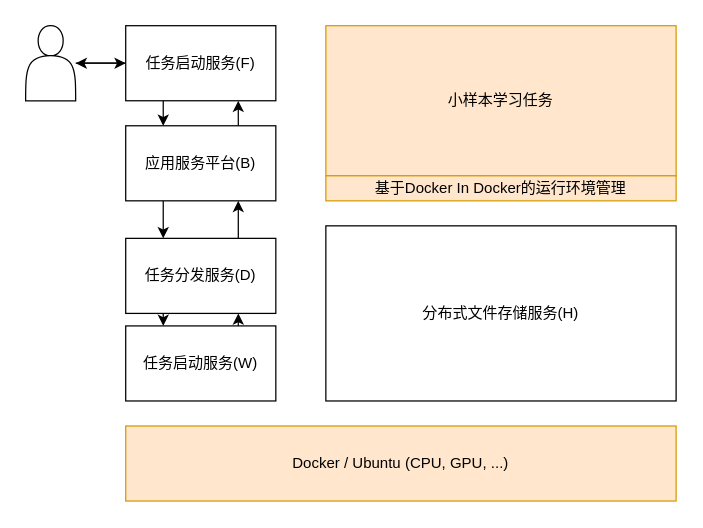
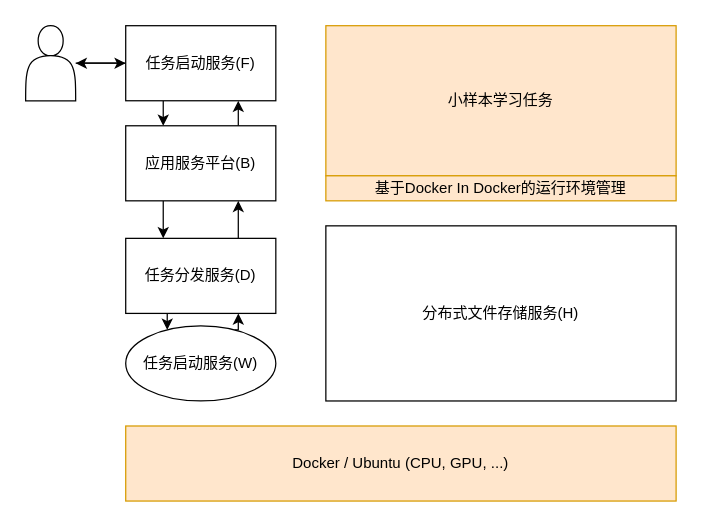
  <mxCell id="0" />
  <mxCell id="1" parent="0" />
  <mxCell id="2" value="" style="edgeStyle=orthogonalEdgeStyle;rounded=0;orthogonalLoop=1;jettySize=auto;html=1;" parent="1" source="3" target="6" edge="1"><mxGeometry relative="1" as="geometry" /></mxCell>
  <mxCell id="3" value="" style="shape=actor;whiteSpace=wrap;html=1;" parent="1" vertex="1"><mxGeometry x="20" y="20" width="40" height="60" as="geometry" /></mxCell>
  <mxCell id="4" style="edgeStyle=orthogonalEdgeStyle;rounded=0;orthogonalLoop=1;jettySize=auto;html=1;" parent="1" source="6" target="3" edge="1"><mxGeometry relative="1" as="geometry" /></mxCell>
  <mxCell id="5" style="edgeStyle=orthogonalEdgeStyle;rounded=0;orthogonalLoop=1;jettySize=auto;html=1;exitX=0.25;exitY=1;exitDx=0;exitDy=0;entryX=0.25;entryY=0;entryDx=0;entryDy=0;fontSize=12;" edge="1" parent="1" source="6" target="9"><mxGeometry relative="1" as="geometry" /></mxCell>
  <mxCell id="6" value="任务启动服务(F)" style="rounded=0;whiteSpace=wrap;html=1;" parent="1" vertex="1"><mxGeometry x="100" y="20" width="120" height="60" as="geometry" /></mxCell>
  <mxCell id="7" style="edgeStyle=orthogonalEdgeStyle;rounded=0;orthogonalLoop=1;jettySize=auto;html=1;exitX=0.75;exitY=0;exitDx=0;exitDy=0;entryX=0.75;entryY=1;entryDx=0;entryDy=0;fontSize=12;" edge="1" parent="1" source="9" target="6"><mxGeometry relative="1" as="geometry" /></mxCell>
  <mxCell id="8" style="edgeStyle=orthogonalEdgeStyle;rounded=0;orthogonalLoop=1;jettySize=auto;html=1;exitX=0.25;exitY=1;exitDx=0;exitDy=0;entryX=0.25;entryY=0;entryDx=0;entryDy=0;fontSize=12;" edge="1" parent="1" source="9" target="12"><mxGeometry relative="1" as="geometry" /></mxCell>
  <mxCell id="9" value="应用服务平台(B)" style="rounded=0;whiteSpace=wrap;html=1;" parent="1" vertex="1"><mxGeometry x="100" y="100" width="120" height="60" as="geometry" /></mxCell>
  <mxCell id="10" style="edgeStyle=orthogonalEdgeStyle;rounded=0;orthogonalLoop=1;jettySize=auto;html=1;exitX=0.75;exitY=0;exitDx=0;exitDy=0;entryX=0.75;entryY=1;entryDx=0;entryDy=0;fontSize=12;" edge="1" parent="1" source="12" target="9"><mxGeometry relative="1" as="geometry" /></mxCell>
  <mxCell id="11" style="edgeStyle=orthogonalEdgeStyle;rounded=0;orthogonalLoop=1;jettySize=auto;html=1;exitX=0.25;exitY=1;exitDx=0;exitDy=0;entryX=0.25;entryY=0;entryDx=0;entryDy=0;fontSize=12;" edge="1" parent="1" source="12" target="15"><mxGeometry relative="1" as="geometry" /></mxCell>
  <mxCell id="12" value="任务分发服务(D)" style="rounded=0;whiteSpace=wrap;html=1;" parent="1" vertex="1"><mxGeometry x="100" y="190" width="120" height="60" as="geometry" /></mxCell>
  <mxCell id="13" value="分布式文件存储服务(H)" style="rounded=0;whiteSpace=wrap;html=1;" parent="1" vertex="1"><mxGeometry x="260" y="180" width="280" height="140" as="geometry" /></mxCell>
  <mxCell id="14" style="edgeStyle=orthogonalEdgeStyle;rounded=0;orthogonalLoop=1;jettySize=auto;html=1;exitX=0.75;exitY=0;exitDx=0;exitDy=0;entryX=0.75;entryY=1;entryDx=0;entryDy=0;fontSize=12;" edge="1" parent="1" source="15" target="12"><mxGeometry relative="1" as="geometry" /></mxCell>
- <mxCell id="15" value="任务启动服务(W)" style="rounded=0;whiteSpace=wrap;html=1;" parent="1" vertex="1"><mxGeometry x="100" y="260" width="120" height="60" as="geometry" /></mxCell>
+ <mxCell id="15" value="任务启动服务(W)" style="ellipse;whiteSpace=wrap;html=1;" parent="1" vertex="1"><mxGeometry x="100" y="260" width="120" height="60" as="geometry" /></mxCell>
  <mxCell id="16" value="Docker / Ubuntu (CPU, GPU, ...)" style="rounded=0;whiteSpace=wrap;html=1;fillColor=#ffe6cc;strokeColor=#d79b00;" parent="1" vertex="1"><mxGeometry x="100" y="340" width="440" height="60" as="geometry" /></mxCell>
  <mxCell id="17" value="小样本学习任务" style="rounded=0;whiteSpace=wrap;html=1;fillColor=#ffe6cc;strokeColor=#d79b00;" parent="1" vertex="1"><mxGeometry x="260" y="20" width="280" height="120" as="geometry" /></mxCell>
  <mxCell id="18" value="基于Docker In Docker的运行环境管理" style="rounded=0;whiteSpace=wrap;html=1;shadow=0;glass=0;sketch=0;fillColor=#ffe6cc;strokeColor=#d79b00;" parent="1" vertex="1"><mxGeometry x="260" y="140" width="280" height="20" as="geometry" /></mxCell>
